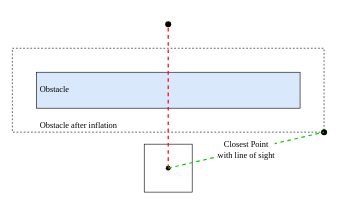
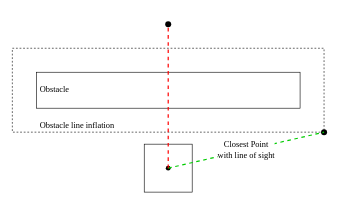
  <mxCell id="0" />
  <mxCell id="1" parent="0" />
- <mxCell id="2" value="Obstacle after inflation" style="rounded=0;whiteSpace=wrap;html=1;fontFamily=Comptuer Modern;fontSource=http%3A%2F%2Fmirrors.ctan.org%2Ffonts%2Fcm-unicode%2Ffonts%2Fotf%2Fcmunbxo.otf;fontSize=14;align=left;spacingLeft=44;fillColor=none;dashed=1;verticalAlign=bottom;" vertex="1" parent="1"><mxGeometry x="20" y="80" width="520" height="140" as="geometry" /></mxCell>
- <mxCell id="3" value="Obstacle" style="rounded=0;whiteSpace=wrap;html=1;fontFamily=Comptuer Modern;fontSource=http%3A%2F%2Fmirrors.ctan.org%2Ffonts%2Fcm-unicode%2Ffonts%2Fotf%2Fcmunbxo.otf;fontSize=14;align=left;spacingLeft=4;fillColor=#dae8fc;" vertex="1" parent="1"><mxGeometry x="60" y="120" width="440" height="60" as="geometry" /></mxCell>
+ <mxCell id="2" value="Obstacle line inflation" style="rounded=0;whiteSpace=wrap;html=1;fontFamily=Comptuer Modern;fontSource=http%3A%2F%2Fmirrors.ctan.org%2Ffonts%2Fcm-unicode%2Ffonts%2Fotf%2Fcmunbxo.otf;fontSize=14;align=left;spacingLeft=44;fillColor=none;dashed=1;verticalAlign=bottom;" vertex="1" parent="1"><mxGeometry x="20" y="80" width="520" height="140" as="geometry" /></mxCell>
+ <mxCell id="3" value="Obstacle" style="rounded=0;whiteSpace=wrap;html=1;fontFamily=Comptuer Modern;fontSource=http%3A%2F%2Fmirrors.ctan.org%2Ffonts%2Fcm-unicode%2Ffonts%2Fotf%2Fcmunbxo.otf;fontSize=14;align=left;spacingLeft=4;" vertex="1" parent="1"><mxGeometry x="60" y="120" width="440" height="60" as="geometry" /></mxCell>
  <mxCell id="4" value="" style="whiteSpace=wrap;html=1;aspect=fixed;fontFamily=Comptuer Modern;fontSource=http%3A%2F%2Fmirrors.ctan.org%2Ffonts%2Fcm-unicode%2Ffonts%2Fotf%2Fcmunbxo.otf;fontSize=14;" vertex="1" parent="1"><mxGeometry x="240" y="240" width="80" height="80" as="geometry" /></mxCell>
  <mxCell id="5" value="" style="shape=waypoint;sketch=0;fillStyle=solid;size=6;pointerEvents=1;points=[];fillColor=none;resizable=0;rotatable=0;perimeter=centerPerimeter;snapToPoint=1;fontFamily=Comptuer Modern;fontSource=http%3A%2F%2Fmirrors.ctan.org%2Ffonts%2Fcm-unicode%2Ffonts%2Fotf%2Fcmunbxo.otf;fontSize=14;strokeWidth=3;horizontal=0;" vertex="1" parent="1"><mxGeometry x="260" y="20" width="40" height="40" as="geometry" /></mxCell>
  <mxCell id="6" value="" style="shape=waypoint;sketch=0;fillStyle=solid;size=6;pointerEvents=1;points=[];fillColor=none;resizable=0;rotatable=0;perimeter=centerPerimeter;snapToPoint=1;fontFamily=Comptuer Modern;fontSource=http%3A%2F%2Fmirrors.ctan.org%2Ffonts%2Fcm-unicode%2Ffonts%2Fotf%2Fcmunbxo.otf;fontSize=14;strokeWidth=2;" vertex="1" parent="1"><mxGeometry x="260" y="260" width="40" height="40" as="geometry" /></mxCell>
  <mxCell id="7" value="" style="shape=waypoint;sketch=0;fillStyle=solid;size=6;pointerEvents=1;points=[];fillColor=none;resizable=0;rotatable=0;perimeter=centerPerimeter;snapToPoint=1;fontFamily=Comptuer Modern;fontSource=http%3A%2F%2Fmirrors.ctan.org%2Ffonts%2Fcm-unicode%2Ffonts%2Fotf%2Fcmunbxo.otf;fontSize=14;strokeWidth=3;" vertex="1" parent="1"><mxGeometry x="520" y="200" width="40" height="40" as="geometry" /></mxCell>
  <mxCell id="8" value="Closest Point&lt;br&gt;with line of sight" style="endArrow=none;dashed=1;html=1;strokeWidth=2;rounded=0;fontFamily=Comptuer Modern;fontSource=http%3A%2F%2Fmirrors.ctan.org%2Ffonts%2Fcm-unicode%2Ffonts%2Fotf%2Fcmunbxo.otf;fontSize=14;entryX=0.406;entryY=0.557;entryDx=0;entryDy=0;entryPerimeter=0;strokeColor=#00CC00;" edge="1" parent="1" source="6" target="7"><mxGeometry width="50" height="50" relative="1" as="geometry"><mxPoint x="290" y="190" as="sourcePoint" /><mxPoint x="340" y="140" as="targetPoint" /></mxGeometry></mxCell>
  <mxCell id="9" value="" style="endArrow=none;dashed=1;html=1;strokeWidth=2;rounded=0;fontFamily=Comptuer Modern;fontSource=http%3A%2F%2Fmirrors.ctan.org%2Ffonts%2Fcm-unicode%2Ffonts%2Fotf%2Fcmunbxo.otf;fontSize=14;exitX=0.578;exitY=0.393;exitDx=0;exitDy=0;exitPerimeter=0;entryX=0.423;entryY=0.436;entryDx=0;entryDy=0;entryPerimeter=0;strokeColor=#FF0000;" edge="1" parent="1" source="6" target="5"><mxGeometry width="50" height="50" relative="1" as="geometry"><mxPoint x="490" y="260" as="sourcePoint" /><mxPoint x="340" y="140" as="targetPoint" /><Array as="points" /><mxPoint as="offset" /></mxGeometry></mxCell>
